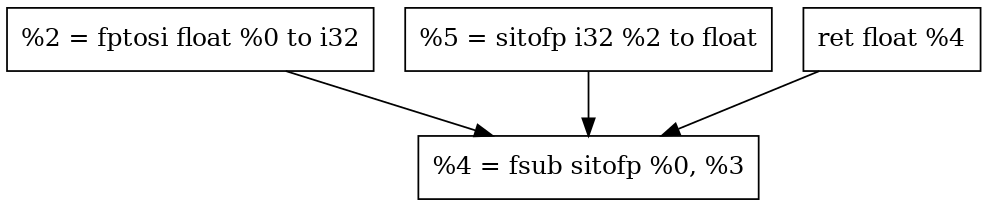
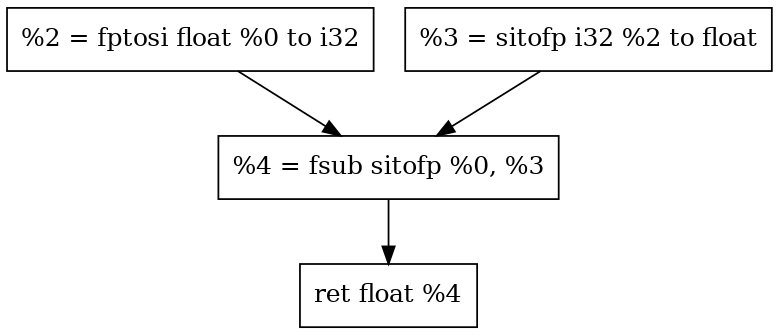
  digraph {
    node [shape=record]
    n1 [label="  %2 = fptosi float %0 to i32"]
    n2 [label="%4 = fsub sitofp %0, %3"]
-   n3 [label="%5 = sitofp i32 %2 to float"]
+   n3 [label="  %3 = sitofp i32 %2 to float"]
    n4 [label="  ret float %4"]
    n1 -> n2
-   n4 -> n2
+   n2 -> n4
    n3 -> n2
  }
